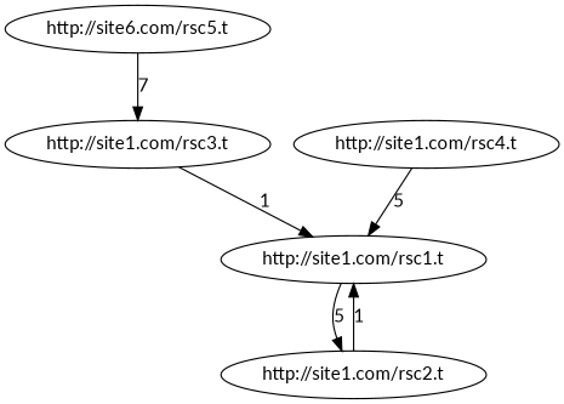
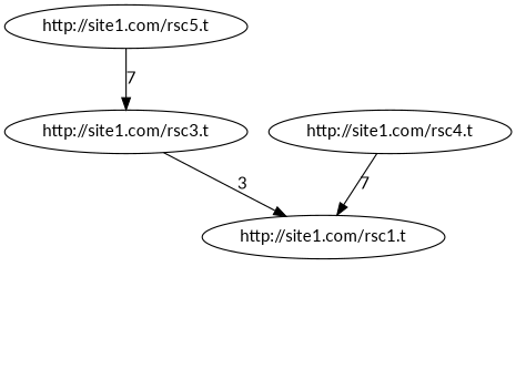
  digraph {
    fontname=Lato
    node [fontname=Lato]
    edge [fontname=Lato]
    "http:/\/site1.com/rsc1.t"
-   "http:/\/site1.com/rsc2.t"
    "http:/\/site1.com/rsc3.t"
    "http:/\/site1.com/rsc4.t"
-   "http:/\/site1.com/rsc5.t" [label="http://site6.com/rsc5.t"]
-   "http:/\/site1.com/rsc1.t" -> "http:/\/site1.com/rsc2.t" [label=5]
-   "http:/\/site1.com/rsc2.t" -> "http:/\/site1.com/rsc1.t" [label=1]
-   "http:/\/site1.com/rsc3.t" -> "http:/\/site1.com/rsc1.t" [label=1]
-   "http:/\/site1.com/rsc4.t" -> "http:/\/site1.com/rsc1.t" [label=5]
+   "http:/\/site1.com/rsc5.t"
+   "http:/\/site1.com/rsc3.t" -> "http:/\/site1.com/rsc1.t" [label=3]
+   "http:/\/site1.com/rsc4.t" -> "http:/\/site1.com/rsc1.t" [label=7]
    "http:/\/site1.com/rsc5.t" -> "http:/\/site1.com/rsc3.t" [label=7]
  }
